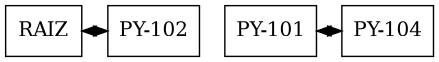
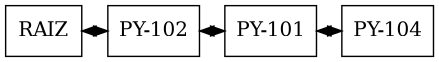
  digraph {
    rankdir=UD
    node [shape=box]
    edge [dir=both]
    n1 [group=0 label=RAIZ]
    n2 [group=1 label="PY-102"]
    n3 [group=2 label="PY-101"]
    n4 [group=3 label="PY-104"]
    subgraph sub_1 {
      rank=same
      n1
      n2
      n3
      n4
    }
    n1 -> n2
+   n2 -> n3
    n3 -> n4
  }
